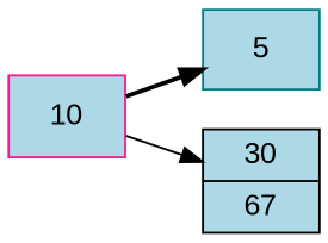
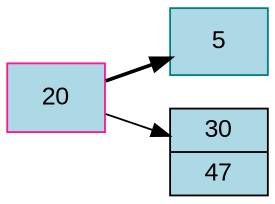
  digraph {
    rankdir=LR
    node [fillcolor=lightblue fontname=Arial shape=record style=filled]
-   20 [color=deeppink label=10]
+   20 [color=deeppink]
    n2 [color=teal label=5]
-   n3 [color=black label="30| 67"]
+   n3 [color=black label="30| 47"]
    20 -> n2 [style=bold]
    20 -> n3 [style=solid]
  }
